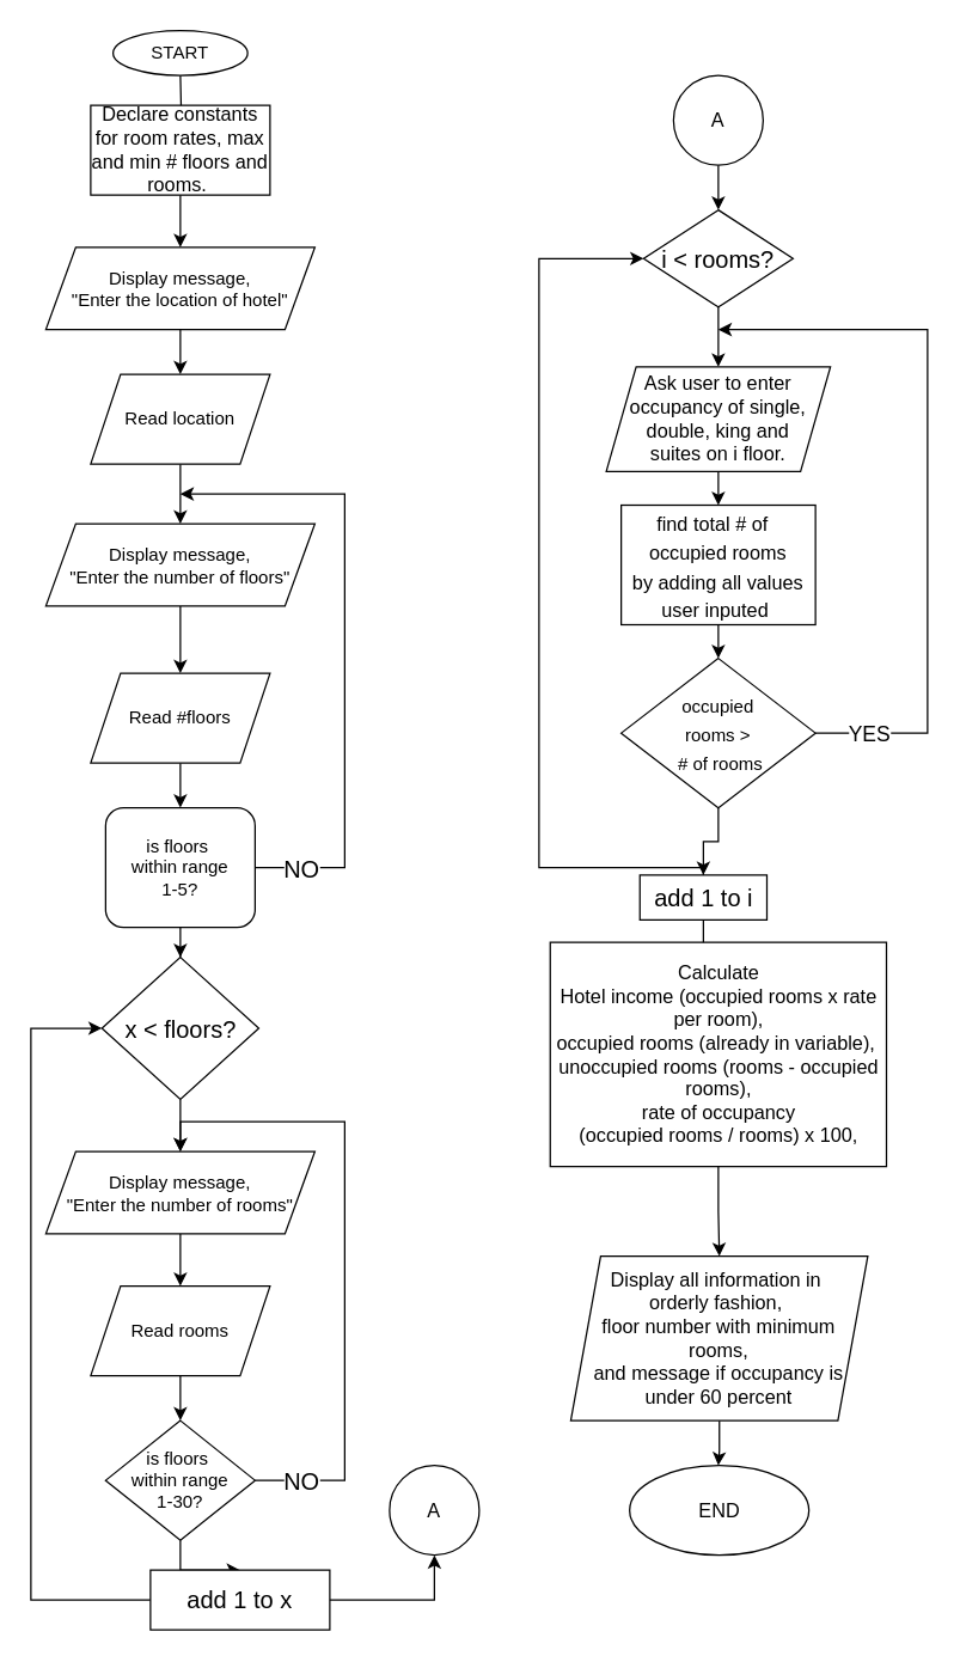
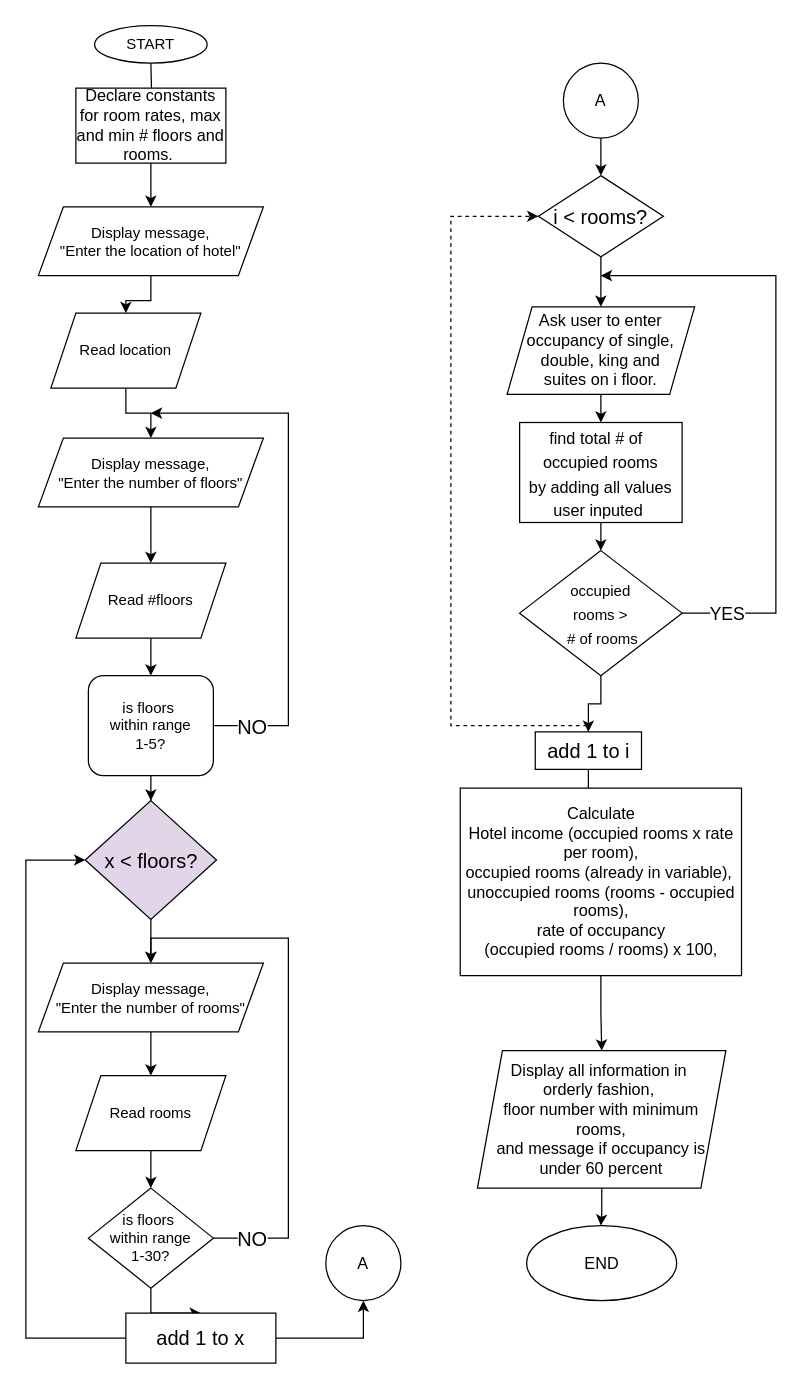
  <mxCell id="0" />
  <mxCell id="1" parent="0" />
  <mxCell id="2" value="" style="edgeStyle=orthogonalEdgeStyle;rounded=0;orthogonalLoop=1;jettySize=auto;html=1;fontSize=13;" parent="1" target="43" edge="1"><mxGeometry relative="1" as="geometry"><mxPoint x="120" y="50" as="sourcePoint" /></mxGeometry></mxCell>
  <mxCell id="3" value="START" style="ellipse;whiteSpace=wrap;html=1;" parent="1" vertex="1"><mxGeometry x="75" width="90" height="30" as="geometry" y="20" /></mxCell>
  <mxCell id="4" value="" style="edgeStyle=orthogonalEdgeStyle;rounded=0;orthogonalLoop=1;jettySize=auto;html=1;" parent="1" source="5" target="7" edge="1"><mxGeometry relative="1" as="geometry" /></mxCell>
  <mxCell id="5" value="Display message, &lt;br&gt;&quot;Enter the location of hotel&quot;" style="shape=parallelogram;perimeter=parallelogramPerimeter;whiteSpace=wrap;html=1;fixedSize=1;" parent="1" vertex="1"><mxGeometry x="30" y="165" width="180" height="55" as="geometry" /></mxCell>
  <mxCell id="6" value="" style="edgeStyle=orthogonalEdgeStyle;rounded=0;orthogonalLoop=1;jettySize=auto;html=1;" parent="1" source="7" target="9" edge="1"><mxGeometry relative="1" as="geometry" /></mxCell>
- <mxCell id="7" value="Read location" style="shape=parallelogram;perimeter=parallelogramPerimeter;whiteSpace=wrap;html=1;fixedSize=1;" parent="1" vertex="1"><mxGeometry x="60" y="250" width="120" height="60" as="geometry" /></mxCell>
+ <mxCell id="7" value="Read location" style="shape=parallelogram;perimeter=parallelogramPerimeter;whiteSpace=wrap;html=1;fixedSize=1;" parent="1" vertex="1"><mxGeometry x="40" y="250" width="120" height="60" as="geometry" /></mxCell>
  <mxCell id="8" value="" style="edgeStyle=orthogonalEdgeStyle;rounded=0;orthogonalLoop=1;jettySize=auto;html=1;" parent="1" source="9" target="11" edge="1"><mxGeometry relative="1" as="geometry" /></mxCell>
  <mxCell id="9" value="Display message, &lt;br&gt;&quot;Enter the number of floors&quot;" style="shape=parallelogram;perimeter=parallelogramPerimeter;whiteSpace=wrap;html=1;fixedSize=1;" parent="1" vertex="1"><mxGeometry x="30" y="350" width="180" height="55" as="geometry" /></mxCell>
  <mxCell id="10" value="" style="edgeStyle=orthogonalEdgeStyle;rounded=0;orthogonalLoop=1;jettySize=auto;html=1;" parent="1" source="11" target="15" edge="1"><mxGeometry relative="1" as="geometry" /></mxCell>
  <mxCell id="11" value="Read #floors" style="shape=parallelogram;perimeter=parallelogramPerimeter;whiteSpace=wrap;html=1;fixedSize=1;" parent="1" vertex="1"><mxGeometry x="60" y="450" width="120" height="60" as="geometry" /></mxCell>
  <mxCell id="12" style="edgeStyle=orthogonalEdgeStyle;rounded=0;orthogonalLoop=1;jettySize=auto;html=1;" parent="1" source="15" edge="1"><mxGeometry relative="1" as="geometry"><mxPoint x="120" y="330" as="targetPoint" /><Array as="points"><mxPoint x="230" y="580" /><mxPoint x="230" y="330" /></Array></mxGeometry></mxCell>
  <mxCell id="13" value="NO" style="edgeLabel;html=1;align=center;verticalAlign=middle;resizable=0;points=[];fontSize=16;" parent="12" vertex="1" connectable="0"><mxGeometry x="-0.874" relative="1" as="geometry"><mxPoint x="4" as="offset" /></mxGeometry></mxCell>
  <mxCell id="14" value="" style="edgeStyle=orthogonalEdgeStyle;rounded=0;orthogonalLoop=1;jettySize=auto;html=1;fontSize=13;" parent="1" source="15" target="38" edge="1"><mxGeometry relative="1" as="geometry" /></mxCell>
  <mxCell id="15" value="is floors&amp;nbsp;&lt;br&gt;within range&lt;br&gt;1-5?" style="whiteSpace=wrap;html=1;rounded=1;" parent="1" vertex="1"><mxGeometry x="70" y="540" width="100" height="80" as="geometry" /></mxCell>
  <mxCell id="16" value="" style="edgeStyle=orthogonalEdgeStyle;rounded=0;orthogonalLoop=1;jettySize=auto;html=1;" parent="1" source="17" target="19" edge="1"><mxGeometry relative="1" as="geometry" /></mxCell>
  <mxCell id="17" value="Display message, &lt;br&gt;&quot;Enter the number of rooms&quot;" style="shape=parallelogram;perimeter=parallelogramPerimeter;whiteSpace=wrap;html=1;fixedSize=1;" parent="1" vertex="1"><mxGeometry x="30" y="770" width="180" height="55" as="geometry" /></mxCell>
  <mxCell id="18" value="" style="edgeStyle=orthogonalEdgeStyle;rounded=0;orthogonalLoop=1;jettySize=auto;html=1;" parent="1" source="19" target="23" edge="1"><mxGeometry relative="1" as="geometry" /></mxCell>
  <mxCell id="19" value="Read rooms" style="shape=parallelogram;perimeter=parallelogramPerimeter;whiteSpace=wrap;html=1;fixedSize=1;" parent="1" vertex="1"><mxGeometry x="60" y="860" width="120" height="60" as="geometry" /></mxCell>
  <mxCell id="20" style="edgeStyle=orthogonalEdgeStyle;rounded=0;orthogonalLoop=1;jettySize=auto;html=1;fontSize=16;" parent="1" source="23" edge="1"><mxGeometry relative="1" as="geometry"><mxPoint x="120" y="770" as="targetPoint" /><Array as="points"><mxPoint x="230" y="990" /><mxPoint x="230" y="750" /><mxPoint x="120" y="750" /></Array></mxGeometry></mxCell>
  <mxCell id="21" value="NO" style="edgeLabel;html=1;align=center;verticalAlign=middle;resizable=0;points=[];fontSize=16;" parent="20" vertex="1" connectable="0"><mxGeometry x="0.121" y="-4" relative="1" as="geometry"><mxPoint x="-34" y="181" as="offset" /></mxGeometry></mxCell>
  <mxCell id="22" value="" style="edgeStyle=orthogonalEdgeStyle;rounded=0;orthogonalLoop=1;jettySize=auto;html=1;fontSize=13;" parent="1" source="23" target="41" edge="1"><mxGeometry relative="1" as="geometry" /></mxCell>
  <mxCell id="23" value="is floors&amp;nbsp;&lt;br&gt;within range&lt;br&gt;1-30?" style="rhombus;whiteSpace=wrap;html=1;" parent="1" vertex="1"><mxGeometry x="70" y="950" width="100" height="80" as="geometry" /></mxCell>
  <mxCell id="24" value="" style="edgeStyle=orthogonalEdgeStyle;rounded=0;orthogonalLoop=1;jettySize=auto;html=1;fontSize=13;" parent="1" source="25" target="33" edge="1"><mxGeometry relative="1" as="geometry" /></mxCell>
  <mxCell id="25" value="i &amp;lt; rooms?" style="rhombus;whiteSpace=wrap;html=1;fontSize=16;" parent="1" vertex="1"><mxGeometry x="430" y="140" width="100" height="65" as="geometry" /></mxCell>
  <mxCell id="26" style="edgeStyle=orthogonalEdgeStyle;rounded=0;orthogonalLoop=1;jettySize=auto;html=1;fontSize=14;" parent="1" source="29" edge="1"><mxGeometry relative="1" as="geometry"><mxPoint x="480" y="220" as="targetPoint" /><Array as="points"><mxPoint x="620" y="490" /><mxPoint x="620" y="220" /></Array></mxGeometry></mxCell>
  <mxCell id="27" value="YES" style="edgeLabel;html=1;align=center;verticalAlign=middle;resizable=0;points=[];fontSize=14;" parent="26" vertex="1" connectable="0"><mxGeometry x="-0.183" y="-5" relative="1" as="geometry"><mxPoint x="-45" y="123" as="offset" /></mxGeometry></mxCell>
  <mxCell id="28" value="" style="edgeStyle=orthogonalEdgeStyle;rounded=0;orthogonalLoop=1;jettySize=auto;html=1;fontSize=13;" parent="1" source="29" target="36" edge="1"><mxGeometry relative="1" as="geometry" /></mxCell>
  <mxCell id="29" value="&lt;font style=&quot;font-size: 12px&quot;&gt;occupied &lt;br&gt;rooms &amp;gt;&lt;br&gt;&amp;nbsp;# of rooms&lt;/font&gt;" style="rhombus;whiteSpace=wrap;html=1;fontSize=16;" parent="1" vertex="1"><mxGeometry x="415" y="440" width="130" height="100" as="geometry" /></mxCell>
  <mxCell id="30" value="" style="edgeStyle=orthogonalEdgeStyle;rounded=0;orthogonalLoop=1;jettySize=auto;html=1;fontSize=14;" parent="1" source="31" target="29" edge="1"><mxGeometry relative="1" as="geometry" /></mxCell>
  <mxCell id="31" value="&lt;font style=&quot;font-size: 13px&quot;&gt;find total # of&amp;nbsp;&amp;nbsp;&lt;br&gt;occupied rooms&lt;br&gt;by adding all values user inputed&amp;nbsp;&lt;/font&gt;" style="whiteSpace=wrap;html=1;fontSize=16;" parent="1" vertex="1"><mxGeometry x="415" y="337.5" width="130" height="80" as="geometry" /></mxCell>
  <mxCell id="32" value="" style="edgeStyle=orthogonalEdgeStyle;rounded=0;orthogonalLoop=1;jettySize=auto;html=1;fontSize=13;" parent="1" source="33" target="31" edge="1"><mxGeometry relative="1" as="geometry" /></mxCell>
  <mxCell id="33" value="&lt;span&gt;Ask user to enter &lt;br&gt;occupancy of single, &lt;br&gt;double, king and &lt;br&gt;suites on i floor.&lt;/span&gt;" style="shape=parallelogram;perimeter=parallelogramPerimeter;whiteSpace=wrap;html=1;fixedSize=1;fontSize=13;" parent="1" vertex="1"><mxGeometry x="405" y="245" width="150" height="70" as="geometry" /></mxCell>
- <mxCell id="34" style="edgeStyle=orthogonalEdgeStyle;rounded=0;orthogonalLoop=1;jettySize=auto;html=1;fontSize=13;entryX=0;entryY=0.5;entryDx=0;entryDy=0;" parent="1" source="36" target="25" edge="1"><mxGeometry relative="1" as="geometry"><mxPoint x="380" y="130" as="targetPoint" /><Array as="points"><mxPoint x="360" y="580" /><mxPoint x="360" y="173" /></Array></mxGeometry></mxCell>
+ <mxCell id="34" style="edgeStyle=orthogonalEdgeStyle;rounded=0;orthogonalLoop=1;jettySize=auto;html=1;fontSize=13;entryX=0;entryY=0.5;entryDx=0;entryDy=0;dashed=1;" parent="1" source="36" target="25" edge="1"><mxGeometry relative="1" as="geometry"><mxPoint x="380" y="130" as="targetPoint" /><Array as="points"><mxPoint x="360" y="580" /><mxPoint x="360" y="173" /></Array></mxGeometry></mxCell>
  <mxCell id="35" value="" style="edgeStyle=orthogonalEdgeStyle;rounded=0;orthogonalLoop=1;jettySize=auto;html=1;fontSize=13;" parent="1" source="36" target="48" edge="1"><mxGeometry relative="1" as="geometry"><mxPoint x="480" y="660" as="targetPoint" /></mxGeometry></mxCell>
  <mxCell id="36" value="add 1 to i" style="whiteSpace=wrap;html=1;fontSize=16;" parent="1" vertex="1"><mxGeometry x="427.5" y="585" width="85" height="30" as="geometry" /></mxCell>
  <mxCell id="37" value="" style="edgeStyle=orthogonalEdgeStyle;rounded=0;orthogonalLoop=1;jettySize=auto;html=1;fontSize=13;" parent="1" source="38" target="17" edge="1"><mxGeometry relative="1" as="geometry" /></mxCell>
- <mxCell id="38" value="x &amp;lt; floors?" style="rhombus;whiteSpace=wrap;html=1;fontSize=16;" parent="1" vertex="1"><mxGeometry x="67.5" y="640" width="105" height="95" as="geometry" /></mxCell>
+ <mxCell id="38" value="x &amp;lt; floors?" style="rhombus;whiteSpace=wrap;html=1;fontSize=16;fillColor=#e1d5e7;" parent="1" vertex="1"><mxGeometry x="67.5" y="640" width="105" height="95" as="geometry" /></mxCell>
  <mxCell id="39" style="edgeStyle=orthogonalEdgeStyle;rounded=0;orthogonalLoop=1;jettySize=auto;html=1;entryX=0;entryY=0.5;entryDx=0;entryDy=0;fontSize=13;" parent="1" source="41" target="38" edge="1"><mxGeometry relative="1" as="geometry"><Array as="points"><mxPoint x="20" y="1070" /><mxPoint x="20" y="688" /></Array></mxGeometry></mxCell>
  <mxCell id="40" value="" style="edgeStyle=orthogonalEdgeStyle;rounded=0;orthogonalLoop=1;jettySize=auto;html=1;fontSize=13;" parent="1" source="41" target="44" edge="1"><mxGeometry relative="1" as="geometry" /></mxCell>
  <mxCell id="41" value="add 1 to x" style="whiteSpace=wrap;html=1;fontSize=16;" parent="1" vertex="1"><mxGeometry x="100" y="1050" width="120" height="40" as="geometry" /></mxCell>
  <mxCell id="42" value="" style="edgeStyle=orthogonalEdgeStyle;rounded=0;orthogonalLoop=1;jettySize=auto;html=1;fontSize=13;" parent="1" source="43" target="5" edge="1"><mxGeometry relative="1" as="geometry" /></mxCell>
  <mxCell id="43" value="Declare constants for room rates, max and min # floors and rooms.&amp;nbsp;" style="rounded=0;whiteSpace=wrap;html=1;fontSize=13;" parent="1" vertex="1"><mxGeometry x="60" y="70" width="120" height="60" as="geometry" /></mxCell>
  <mxCell id="44" value="A" style="ellipse;whiteSpace=wrap;html=1;aspect=fixed;fontSize=13;" parent="1" vertex="1"><mxGeometry x="260" y="980" width="60" height="60" as="geometry" /></mxCell>
  <mxCell id="45" value="" style="edgeStyle=orthogonalEdgeStyle;rounded=0;orthogonalLoop=1;jettySize=auto;html=1;fontSize=13;" parent="1" source="46" target="25" edge="1"><mxGeometry relative="1" as="geometry" /></mxCell>
  <mxCell id="46" value="A" style="ellipse;whiteSpace=wrap;html=1;aspect=fixed;fontSize=13;" parent="1" vertex="1"><mxGeometry x="450" y="50" width="60" height="60" as="geometry" /></mxCell>
  <mxCell id="47" value="" style="edgeStyle=orthogonalEdgeStyle;rounded=0;orthogonalLoop=1;jettySize=auto;html=1;fontSize=13;" parent="1" source="48" target="50" edge="1"><mxGeometry relative="1" as="geometry" /></mxCell>
  <mxCell id="48" value="Calculate&lt;br&gt;Hotel income (occupied rooms x rate per room),&lt;br&gt;occupied rooms (already in variable),&amp;nbsp;&lt;br&gt;unoccupied rooms (rooms - occupied rooms),&lt;br&gt;rate of occupancy &lt;br&gt;(occupied rooms / rooms) x 100,&lt;br&gt;" style="rounded=0;whiteSpace=wrap;html=1;fontSize=13;" parent="1" vertex="1"><mxGeometry x="367.5" y="630" width="225" height="150" as="geometry" /></mxCell>
  <mxCell id="49" value="" style="edgeStyle=orthogonalEdgeStyle;rounded=0;orthogonalLoop=1;jettySize=auto;html=1;fontSize=13;" parent="1" source="50" edge="1"><mxGeometry relative="1" as="geometry"><mxPoint x="480.005" y="980" as="targetPoint" /></mxGeometry></mxCell>
  <mxCell id="50" value="Display all information in&amp;nbsp;&lt;br&gt;orderly fashion,&amp;nbsp;&lt;br&gt;floor number with minimum rooms,&lt;br&gt;and message if occupancy is under 60 percent" style="shape=parallelogram;perimeter=parallelogramPerimeter;whiteSpace=wrap;html=1;fixedSize=1;rounded=0;fontSize=13;" parent="1" vertex="1"><mxGeometry x="381.25" y="840" width="198.75" height="110" as="geometry" /></mxCell>
  <mxCell id="51" value="END" style="ellipse;whiteSpace=wrap;html=1;rounded=0;fontSize=13;" parent="1" vertex="1"><mxGeometry x="420.625" y="980" width="120" height="60" as="geometry" /></mxCell>
